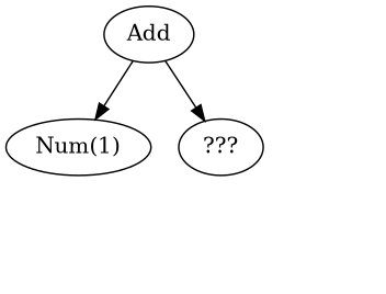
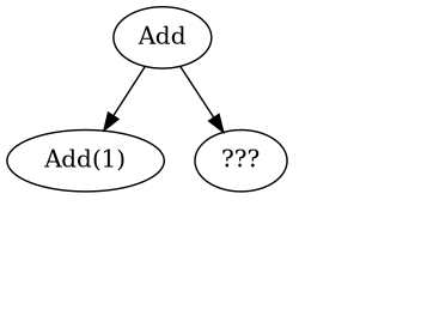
  digraph {
    rankdir=TB
    n1 [label=Add]
-   n2 [label="Num(1)"]
+   n2 [label="Add(1)"]
    n3 [label="???"]
    n4 [label="Num(2)" style=invis]
    n5 [label="Num(3)" style=invis]
    n1 -> n2
    n1 -> n3
    n3 -> n4 [style=invis]
    n3 -> n5 [style=invis]
  }
